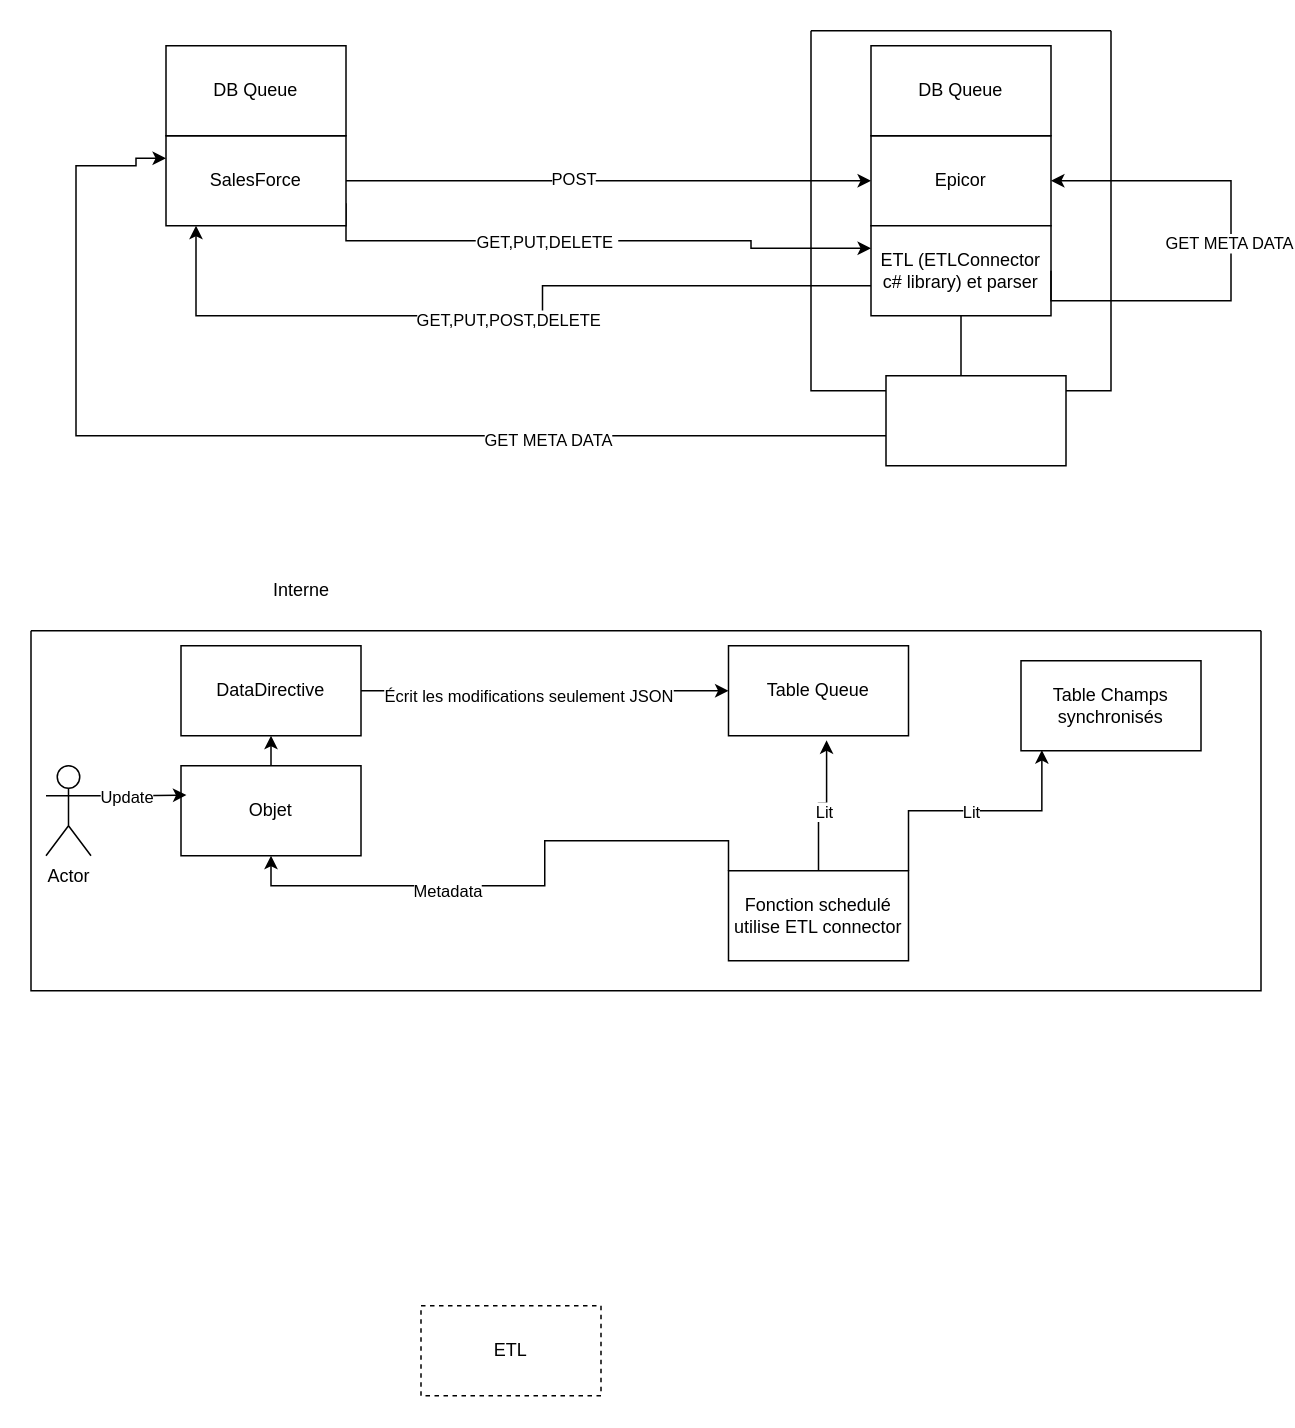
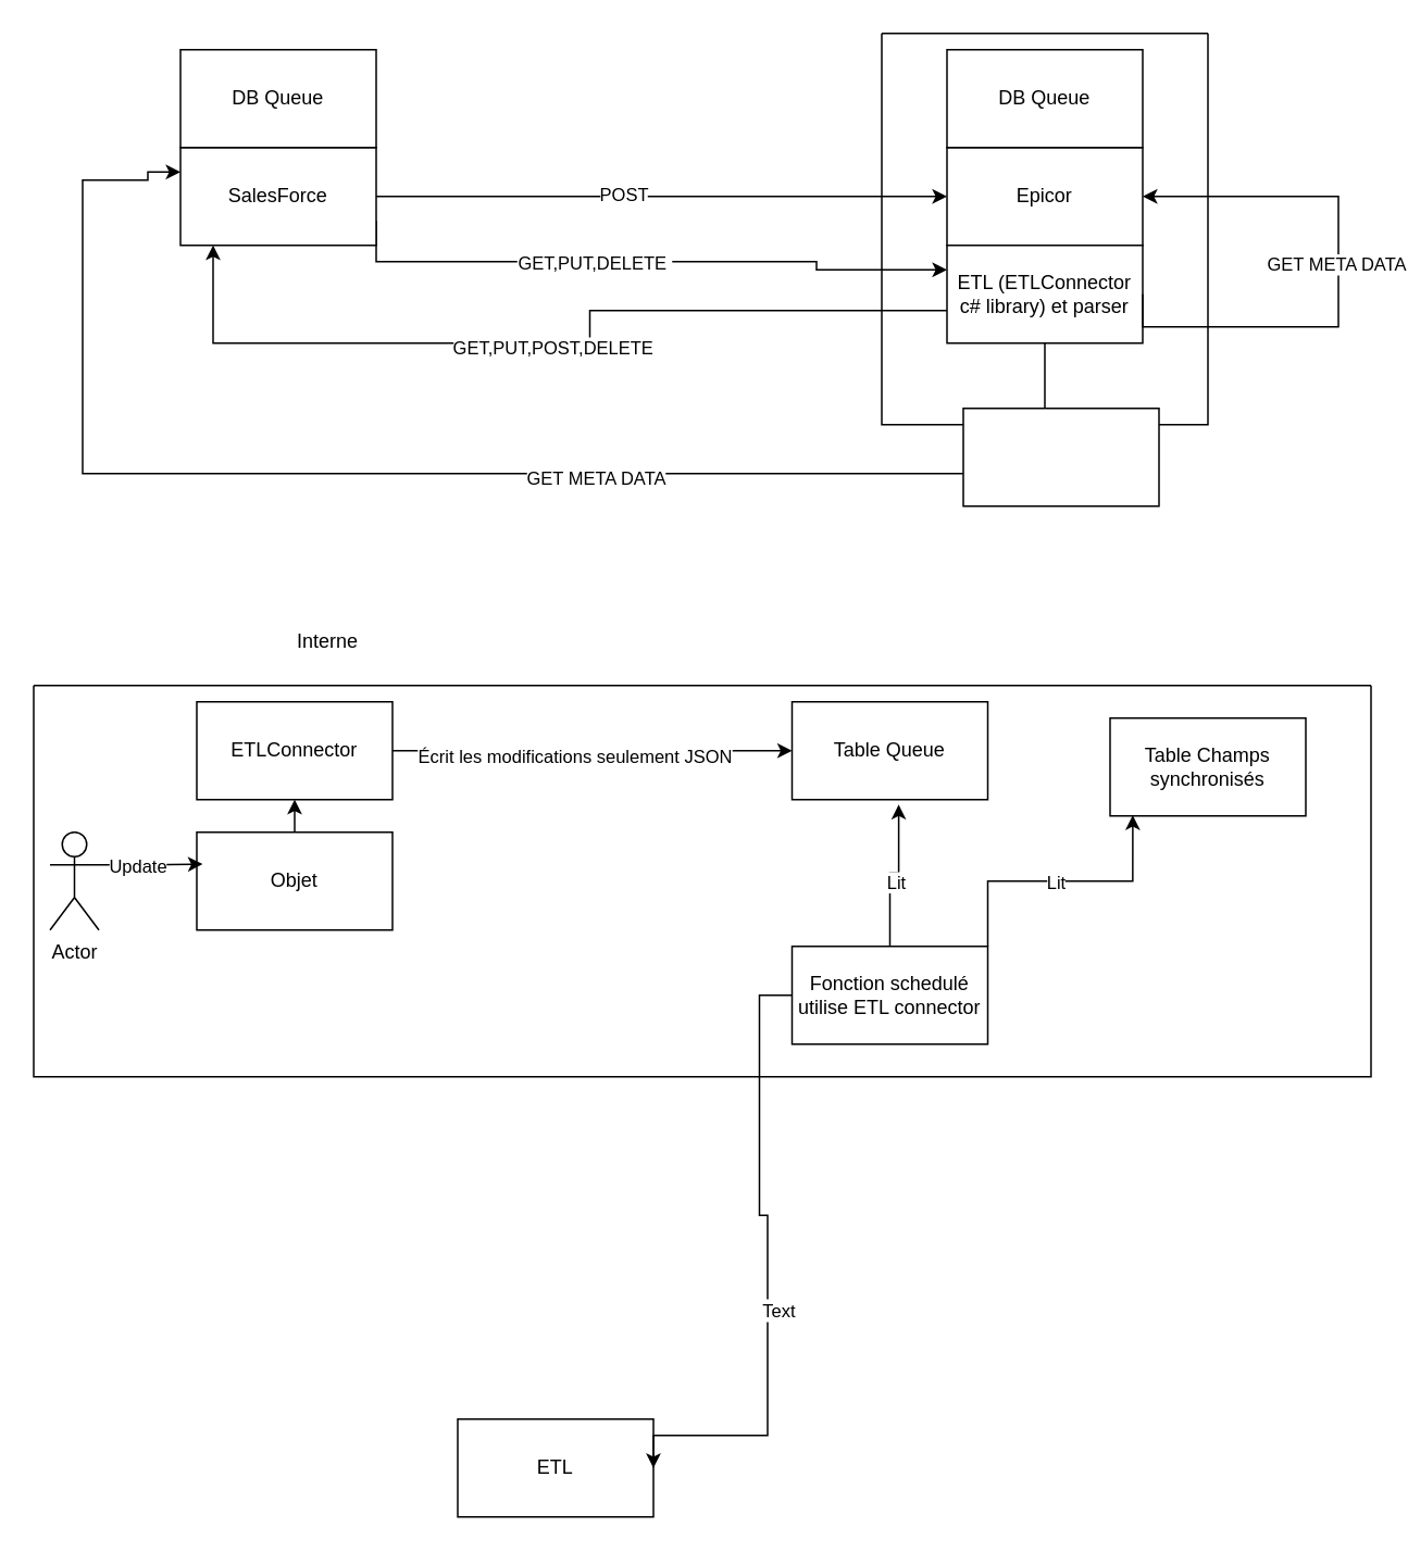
  <mxCell id="0" />
  <mxCell id="1" parent="0" />
  <mxCell id="2" style="edgeStyle=orthogonalEdgeStyle;rounded=0;orthogonalLoop=1;jettySize=auto;html=1;exitX=1;exitY=0.75;exitDx=0;exitDy=0;entryX=0;entryY=0.25;entryDx=0;entryDy=0;" parent="1" source="4" target="12" edge="1"><mxGeometry relative="1" as="geometry"><Array as="points"><mxPoint x="230" y="160" /><mxPoint x="500" y="160" /><mxPoint x="500" y="165" /></Array></mxGeometry></mxCell>
  <mxCell id="3" value="GET,PUT,DELETE&amp;nbsp;" style="edgeLabel;html=1;align=center;verticalAlign=middle;resizable=0;points=[];" parent="2" vertex="1" connectable="0"><mxGeometry x="-0.17" relative="1" as="geometry"><mxPoint as="offset" /></mxGeometry></mxCell>
  <mxCell id="4" value="SalesForce" style="rounded=0;whiteSpace=wrap;html=1;" parent="1" vertex="1"><mxGeometry x="110" y="90" width="120" height="60" as="geometry" /></mxCell>
  <mxCell id="5" style="edgeStyle=orthogonalEdgeStyle;rounded=0;orthogonalLoop=1;jettySize=auto;html=1;exitX=0.25;exitY=1;exitDx=0;exitDy=0;entryX=0.25;entryY=0;entryDx=0;entryDy=0;" parent="1" source="6" target="12" edge="1"><mxGeometry relative="1" as="geometry" /></mxCell>
  <mxCell id="6" value="Epicor" style="rounded=0;whiteSpace=wrap;html=1;" parent="1" vertex="1"><mxGeometry x="580" y="90" width="120" height="60" as="geometry" /></mxCell>
  <mxCell id="7" style="edgeStyle=orthogonalEdgeStyle;rounded=0;orthogonalLoop=1;jettySize=auto;html=1;exitX=0;exitY=0.5;exitDx=0;exitDy=0;" parent="1" edge="1"><mxGeometry relative="1" as="geometry"><mxPoint x="589.97" y="180" as="sourcePoint" /><mxPoint x="130.004" y="150" as="targetPoint" /><Array as="points"><mxPoint x="589.97" y="190" /><mxPoint x="360.97" y="190" /><mxPoint x="360.97" y="210" /><mxPoint x="129.97" y="210" /></Array></mxGeometry></mxCell>
  <mxCell id="8" value="GET,PUT,POST,DELETE&amp;nbsp;" style="edgeLabel;html=1;align=center;verticalAlign=middle;resizable=0;points=[];" parent="7" vertex="1" connectable="0"><mxGeometry x="0.023" y="2" relative="1" as="geometry"><mxPoint as="offset" /></mxGeometry></mxCell>
  <mxCell id="9" value="" style="endArrow=classic;html=1;rounded=0;entryX=0;entryY=0.5;entryDx=0;entryDy=0;" parent="1" source="4" target="6" edge="1"><mxGeometry width="50" height="50" relative="1" as="geometry"><mxPoint x="330" y="170" as="sourcePoint" /><mxPoint x="380" y="120" as="targetPoint" /></mxGeometry></mxCell>
  <mxCell id="10" value="POST" style="edgeLabel;html=1;align=center;verticalAlign=middle;resizable=0;points=[];" parent="9" vertex="1" connectable="0"><mxGeometry x="-0.138" y="2" relative="1" as="geometry"><mxPoint as="offset" /></mxGeometry></mxCell>
  <mxCell id="11" value="" style="swimlane;startSize=0;" parent="1" vertex="1"><mxGeometry x="540" y="20" width="200" height="240" as="geometry" /></mxCell>
  <mxCell id="12" value="ETL (ETLConnector c# library) et parser" style="rounded=0;whiteSpace=wrap;html=1;" parent="11" vertex="1"><mxGeometry x="40" y="130" width="120" height="60" as="geometry" /></mxCell>
  <mxCell id="13" value="Epicor" style="text;html=1;align=center;verticalAlign=middle;resizable=0;points=[];autosize=1;strokeColor=none;fillColor=none;" parent="1" vertex="1"><mxGeometry x="605" y="30" width="60" height="30" as="geometry" /></mxCell>
  <mxCell id="14" style="edgeStyle=orthogonalEdgeStyle;rounded=0;orthogonalLoop=1;jettySize=auto;html=1;exitX=0.75;exitY=0;exitDx=0;exitDy=0;entryX=0.75;entryY=1;entryDx=0;entryDy=0;" parent="1" source="12" target="6" edge="1"><mxGeometry relative="1" as="geometry" /></mxCell>
  <mxCell id="15" style="edgeStyle=orthogonalEdgeStyle;rounded=0;orthogonalLoop=1;jettySize=auto;html=1;exitX=1;exitY=0.5;exitDx=0;exitDy=0;entryX=1;entryY=0.5;entryDx=0;entryDy=0;" parent="1" source="12" target="6" edge="1"><mxGeometry relative="1" as="geometry"><mxPoint x="770" y="120" as="targetPoint" /><Array as="points"><mxPoint x="700" y="200" /><mxPoint x="820" y="200" /><mxPoint x="820" y="120" /></Array></mxGeometry></mxCell>
  <mxCell id="16" value="GET META DATA" style="edgeLabel;html=1;align=center;verticalAlign=middle;resizable=0;points=[];" parent="15" vertex="1" connectable="0"><mxGeometry x="0.055" y="2" relative="1" as="geometry"><mxPoint as="offset" /></mxGeometry></mxCell>
  <mxCell id="17" style="edgeStyle=orthogonalEdgeStyle;rounded=0;orthogonalLoop=1;jettySize=auto;html=1;exitX=0.5;exitY=1;exitDx=0;exitDy=0;entryX=0;entryY=0.25;entryDx=0;entryDy=0;" parent="1" source="12" target="4" edge="1"><mxGeometry relative="1" as="geometry"><mxPoint x="70" y="100" as="targetPoint" /><Array as="points"><mxPoint x="640" y="290" /><mxPoint x="50" y="290" /><mxPoint x="50" y="110" /><mxPoint x="90" y="110" /><mxPoint x="90" y="105" /></Array></mxGeometry></mxCell>
  <mxCell id="18" value="GET META DATA" style="edgeLabel;html=1;align=center;verticalAlign=middle;resizable=0;points=[];" parent="17" vertex="1" connectable="0"><mxGeometry x="-0.222" y="2" relative="1" as="geometry"><mxPoint as="offset" /></mxGeometry></mxCell>
  <mxCell id="19" value="DB&amp;nbsp;Queue" style="rounded=0;whiteSpace=wrap;html=1;" parent="1" vertex="1"><mxGeometry x="110" y="30" width="120" height="60" as="geometry" /></mxCell>
  <mxCell id="20" value="DB Queue" style="rounded=0;whiteSpace=wrap;html=1;" parent="1" vertex="1"><mxGeometry x="580" y="30" width="120" height="60" as="geometry" /></mxCell>
  <mxCell id="21" style="edgeStyle=orthogonalEdgeStyle;rounded=0;orthogonalLoop=1;jettySize=auto;html=1;exitX=0.5;exitY=0;exitDx=0;exitDy=0;entryX=0.5;entryY=1;entryDx=0;entryDy=0;" parent="1" source="22" target="34" edge="1"><mxGeometry relative="1" as="geometry" /></mxCell>
  <mxCell id="22" value="Objet" style="rounded=0;whiteSpace=wrap;html=1;" parent="1" vertex="1"><mxGeometry x="120" y="510" width="120" height="60" as="geometry" /></mxCell>
  <mxCell id="23" value="Interne" style="text;html=1;align=center;verticalAlign=middle;resizable=0;points=[];autosize=1;strokeColor=none;fillColor=none;" parent="1" vertex="1"><mxGeometry x="170" y="378" width="60" height="30" as="geometry" /></mxCell>
- <mxCell id="24" value="ETL" style="rounded=0;whiteSpace=wrap;html=1;dashed=1;" parent="1" vertex="1"><mxGeometry x="280" y="870" width="120" height="60" as="geometry" /></mxCell>
+ <mxCell id="24" value="ETL" style="rounded=0;whiteSpace=wrap;html=1;" parent="1" vertex="1"><mxGeometry x="280" y="870" width="120" height="60" as="geometry" /></mxCell>
  <mxCell id="25" value="Table Queue" style="rounded=0;whiteSpace=wrap;html=1;" parent="1" vertex="1"><mxGeometry x="485" y="430" width="120" height="60" as="geometry" /></mxCell>
- <mxCell id="29" style="edgeStyle=orthogonalEdgeStyle;rounded=0;orthogonalLoop=1;jettySize=auto;html=1;exitX=0;exitY=0;exitDx=0;exitDy=0;entryX=0.5;entryY=1;entryDx=0;entryDy=0;" parent="1" source="31" target="22" edge="1"><mxGeometry relative="1" as="geometry" /></mxCell>
- <mxCell id="30" value="Metadata" style="edgeLabel;html=1;align=center;verticalAlign=middle;resizable=0;points=[];" parent="29" vertex="1" connectable="0"><mxGeometry x="0.269" y="3" relative="1" as="geometry"><mxPoint as="offset" /></mxGeometry></mxCell>
+ <mxCell id="26" style="edgeStyle=orthogonalEdgeStyle;rounded=0;orthogonalLoop=1;jettySize=auto;html=1;exitX=0;exitY=0.5;exitDx=0;exitDy=0;entryX=1;entryY=0.5;entryDx=0;entryDy=0;" parent="1" source="31" target="24" edge="1"><mxGeometry relative="1" as="geometry"><Array as="points"><mxPoint x="465" y="610" /><mxPoint x="465" y="745" /><mxPoint x="470" y="745" /><mxPoint x="470" y="880" /></Array></mxGeometry></mxCell>
+ <mxCell id="27" value="Lit" style="edgeLabel;html=1;align=center;verticalAlign=middle;resizable=0;points=[];" parent="26" vertex="1" connectable="0"><mxGeometry x="0.128" y="1" relative="1" as="geometry"><mxPoint as="offset" /></mxGeometry></mxCell>
+ <mxCell id="28" value="Text" style="edgeLabel;html=1;align=center;verticalAlign=middle;resizable=0;points=[];" parent="26" vertex="1" connectable="0"><mxGeometry x="0.133" y="6" relative="1" as="geometry"><mxPoint as="offset" /></mxGeometry></mxCell>
  <mxCell id="31" value="Fonction schedulé utilise ETL connector" style="rounded=0;whiteSpace=wrap;html=1;" parent="1" vertex="1"><mxGeometry x="485" y="580" width="120" height="60" as="geometry" /></mxCell>
  <mxCell id="32" style="edgeStyle=orthogonalEdgeStyle;rounded=0;orthogonalLoop=1;jettySize=auto;html=1;exitX=1;exitY=0.5;exitDx=0;exitDy=0;entryX=0;entryY=0.5;entryDx=0;entryDy=0;" parent="1" source="34" target="25" edge="1"><mxGeometry relative="1" as="geometry" /></mxCell>
  <mxCell id="33" value="Écrit les modifications seulement JSON" style="edgeLabel;html=1;align=center;verticalAlign=middle;resizable=0;points=[];" parent="32" vertex="1" connectable="0"><mxGeometry x="-0.09" y="-3" relative="1" as="geometry"><mxPoint as="offset" /></mxGeometry></mxCell>
- <mxCell id="34" value="DataDirective" style="rounded=0;whiteSpace=wrap;html=1;" parent="1" vertex="1"><mxGeometry x="120" y="430" width="120" height="60" as="geometry" /></mxCell>
+ <mxCell id="34" value="ETLConnector" style="rounded=0;whiteSpace=wrap;html=1;" parent="1" vertex="1"><mxGeometry x="120" y="430" width="120" height="60" as="geometry" /></mxCell>
  <mxCell id="35" value="Actor" style="shape=umlActor;verticalLabelPosition=bottom;verticalAlign=top;html=1;outlineConnect=0;" parent="1" vertex="1"><mxGeometry x="30" y="510" width="30" height="60" as="geometry" /></mxCell>
  <mxCell id="36" style="edgeStyle=orthogonalEdgeStyle;rounded=0;orthogonalLoop=1;jettySize=auto;html=1;exitX=1;exitY=0.333;exitDx=0;exitDy=0;exitPerimeter=0;entryX=0.03;entryY=0.326;entryDx=0;entryDy=0;entryPerimeter=0;" parent="1" source="35" target="22" edge="1"><mxGeometry relative="1" as="geometry" /></mxCell>
  <mxCell id="37" value="Update" style="edgeLabel;html=1;align=center;verticalAlign=middle;resizable=0;points=[];" parent="36" vertex="1" connectable="0"><mxGeometry x="-0.243" y="-1" relative="1" as="geometry"><mxPoint as="offset" /></mxGeometry></mxCell>
  <mxCell id="38" style="edgeStyle=orthogonalEdgeStyle;rounded=0;orthogonalLoop=1;jettySize=auto;html=1;exitX=0.5;exitY=0;exitDx=0;exitDy=0;entryX=0.545;entryY=1.051;entryDx=0;entryDy=0;entryPerimeter=0;" parent="1" source="31" target="25" edge="1"><mxGeometry relative="1" as="geometry" /></mxCell>
  <mxCell id="39" value="Lit" style="edgeLabel;html=1;align=center;verticalAlign=middle;resizable=0;points=[];" parent="38" vertex="1" connectable="0"><mxGeometry x="-0.132" y="-3" relative="1" as="geometry"><mxPoint as="offset" /></mxGeometry></mxCell>
  <mxCell id="40" style="edgeStyle=orthogonalEdgeStyle;rounded=0;orthogonalLoop=1;jettySize=auto;html=1;exitX=1;exitY=0;exitDx=0;exitDy=0;entryX=0.116;entryY=0.993;entryDx=0;entryDy=0;entryPerimeter=0;" parent="1" source="31" target="43" edge="1"><mxGeometry relative="1" as="geometry" /></mxCell>
  <mxCell id="41" value="Lit" style="edgeLabel;html=1;align=center;verticalAlign=middle;resizable=0;points=[];" parent="40" vertex="1" connectable="0"><mxGeometry x="-0.038" relative="1" as="geometry"><mxPoint as="offset" /></mxGeometry></mxCell>
  <mxCell id="42" value="" style="swimlane;startSize=0;" parent="1" vertex="1"><mxGeometry x="20" y="420" width="820" height="240" as="geometry" /></mxCell>
  <mxCell id="43" value="Table Champs synchronisés" style="rounded=0;whiteSpace=wrap;html=1;" parent="42" vertex="1"><mxGeometry x="660" y="20" width="120" height="60" as="geometry" /></mxCell>
  <mxCell id="44" value="" style="rounded=0;whiteSpace=wrap;html=1;" parent="1" vertex="1"><mxGeometry x="590" y="250" width="120" height="60" as="geometry" /></mxCell>
